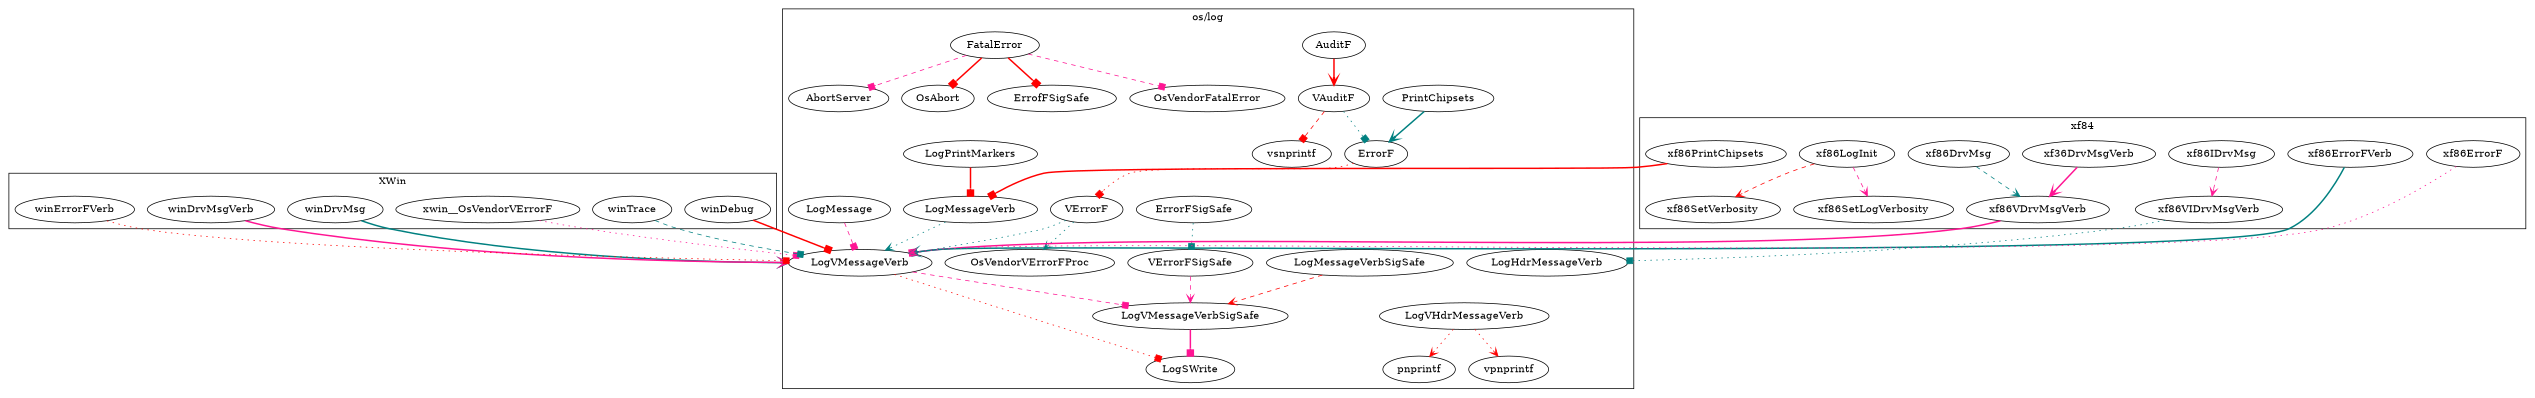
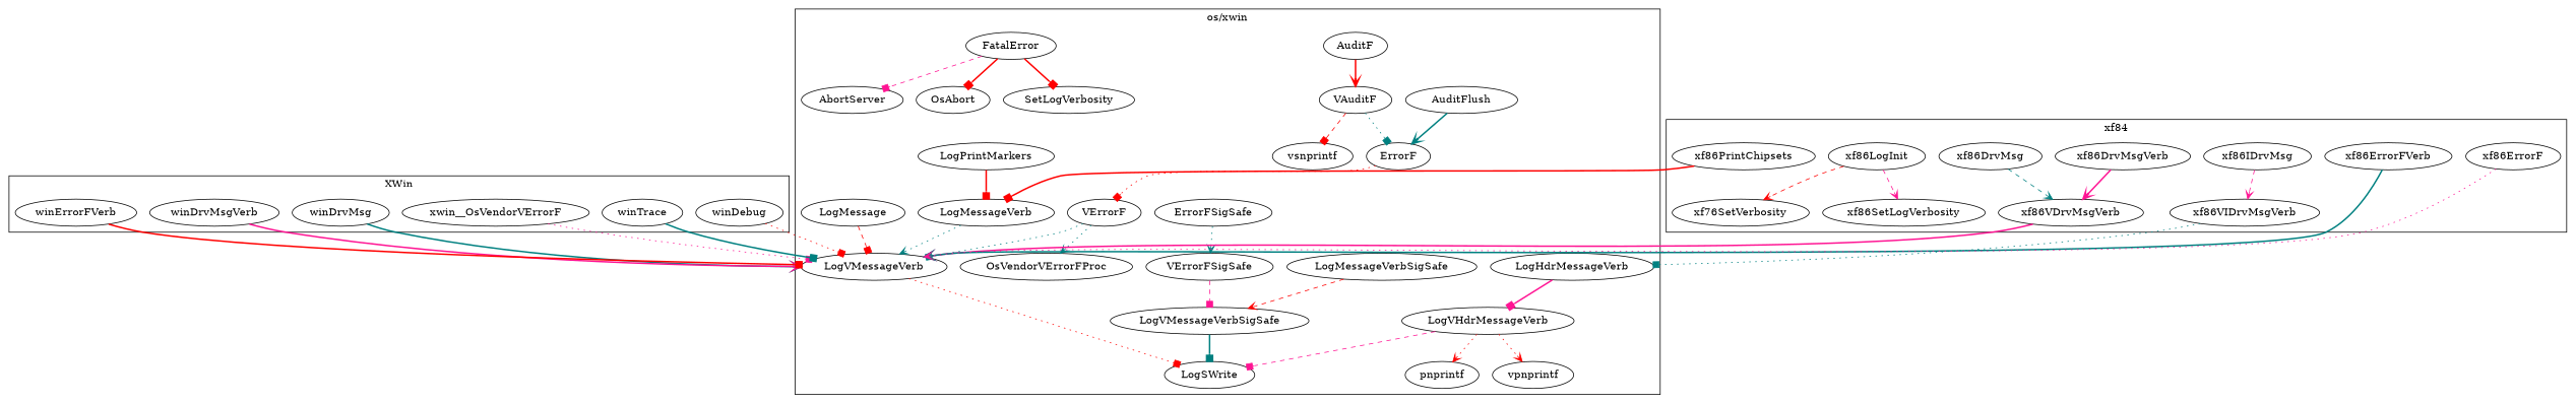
  digraph {
    edge [arrowhead=box color=red style=bold]
    LogMessage
    LogVMessageVerb
    LogSWrite
    LogVMessageVerbSigSafe
    LogMessageVerb
    LogMessageVerbSigSafe
    LogVHdrMessageVerb
    vpnprintf
    pnprintf
    LogHdrMessageVerb
    VAuditF
    ErrorF
    vsnprintf
    VErrorF
-   AuditFlush [label=PrintChipsets]
+   AuditFlush
    AuditF
    FatalError
-   ErrofFSigSafe
+   ErrofFSigSafe [label=SetLogVerbosity]
    VErrorFSigSafe
-   OsVendorFatalError
    AbortServer
    OsAbort
    OsVendorVErrorFProc
    ErrorFSigSafe
    LogPrintMarkers
    xwin__OsVendorVErrorF
    winDrvMsg
    winDrvMsgVerb
    winErrorFVerb
    winDebug
    winTrace
    xf86VDrvMsgVerb
-   xf86DrvMsgVerb [label=xf36DrvMsgVerb]
+   xf86DrvMsgVerb
    xf86IDrvMsg
    xf86VIDrvMsgVerb
    xf86DrvMsg
    xf86ErrorFVerb
    xf86ErrorF
    xf86LogInit
-   xf86SetVerbosity
+   xf86SetVerbosity [label=xf76SetVerbosity]
    xf86SetLogVerbosity
    xf86PrintChipsets
    subgraph cluster_1 {
-     label="os/log"
+     label="os/xwin"
      LogMessage
      LogVMessageVerb
      LogSWrite
      LogVMessageVerbSigSafe
      LogMessageVerb
      LogMessageVerbSigSafe
      LogVHdrMessageVerb
      vpnprintf
      pnprintf
      LogHdrMessageVerb
      VAuditF
      ErrorF
      vsnprintf
      VErrorF
      AuditFlush
      AuditF
      FatalError
      ErrofFSigSafe
      VErrorFSigSafe
-     OsVendorFatalError
      AbortServer
      OsAbort
      OsVendorVErrorFProc
      ErrorFSigSafe
      LogPrintMarkers
    }
    subgraph cluster_2 {
      label=XWin
      xwin__OsVendorVErrorF
      winDrvMsg
      winDrvMsgVerb
      winErrorFVerb
      winDebug
      winTrace
    }
    subgraph cluster_3 {
      label=xf84
      xf86VDrvMsgVerb
      xf86DrvMsgVerb
      xf86IDrvMsg
      xf86VIDrvMsgVerb
      xf86DrvMsg
      xf86ErrorFVerb
      xf86ErrorF
      xf86LogInit
      xf86SetVerbosity
      xf86SetLogVerbosity
      xf86PrintChipsets
    }
-   LogMessage -> LogVMessageVerb [color=deeppink style=dashed]
+   LogMessage -> LogVMessageVerb [style=dashed]
    LogVMessageVerb -> LogSWrite [style=dotted]
-   LogVMessageVerb -> LogVMessageVerbSigSafe [color=deeppink style=dashed]
-   LogVMessageVerbSigSafe -> LogSWrite [color=deeppink]
+   LogVMessageVerbSigSafe -> LogSWrite [color=teal]
    LogMessageVerb -> LogVMessageVerb [arrowhead=vee color=teal style=dotted]
    LogMessageVerbSigSafe -> LogVMessageVerbSigSafe [arrowhead=vee style=dashed]
+   LogVHdrMessageVerb -> LogSWrite [color=deeppink style=dashed]
    LogVHdrMessageVerb -> vpnprintf [arrowhead=vee style=dotted]
    LogVHdrMessageVerb -> pnprintf [arrowhead=vee style=dotted]
+   LogHdrMessageVerb -> LogVHdrMessageVerb [color=deeppink]
    VAuditF -> ErrorF [color=teal style=dotted]
    VAuditF -> vsnprintf [style=dashed]
    ErrorF -> VErrorF [style=dotted]
    VErrorF -> LogVMessageVerb [color=teal style=dotted]
    VErrorF -> OsVendorVErrorFProc [arrowhead=vee color=teal style=dotted]
    AuditFlush -> ErrorF [arrowhead=vee color=teal]
    AuditF -> VAuditF [arrowhead=vee]
    FatalError -> ErrofFSigSafe
-   FatalError -> OsVendorFatalError [color=deeppink style=dashed]
    FatalError -> AbortServer [color=deeppink style=dashed]
    FatalError -> OsAbort
-   VErrorFSigSafe -> LogVMessageVerbSigSafe [arrowhead=vee color=deeppink style=dashed]
-   ErrorFSigSafe -> VErrorFSigSafe [color=teal style=dotted]
+   VErrorFSigSafe -> LogVMessageVerbSigSafe [color=deeppink style=dashed]
+   ErrorFSigSafe -> VErrorFSigSafe [arrowhead=vee color=teal style=dotted]
    LogPrintMarkers -> LogMessageVerb
    xwin__OsVendorVErrorF -> LogVMessageVerb [color=deeppink style=dotted]
    winDrvMsg -> LogVMessageVerb [arrowhead=vee color=teal]
    winDrvMsgVerb -> LogVMessageVerb [arrowhead=vee color=deeppink]
-   winErrorFVerb -> LogVMessageVerb [style=dotted]
-   winDebug -> LogVMessageVerb
-   winTrace -> LogVMessageVerb [color=teal style=dashed]
-   xf86VDrvMsgVerb -> LogVMessageVerb [color=deeppink]
+   winErrorFVerb -> LogVMessageVerb
+   winDebug -> LogVMessageVerb [style=dotted]
+   winTrace -> LogVMessageVerb [color=teal]
+   xf86VDrvMsgVerb -> LogVMessageVerb [arrowhead=vee color=deeppink]
    xf86DrvMsgVerb -> xf86VDrvMsgVerb [arrowhead=vee color=deeppink]
    xf86IDrvMsg -> xf86VIDrvMsgVerb [arrowhead=vee color=deeppink style=dashed]
    xf86VIDrvMsgVerb -> LogHdrMessageVerb [color=teal style=dotted]
    xf86DrvMsg -> xf86VDrvMsgVerb [arrowhead=vee color=teal style=dashed]
    xf86ErrorFVerb -> LogVMessageVerb [arrowhead=vee color=teal]
    xf86ErrorF -> LogVMessageVerb [arrowhead=vee color=deeppink style=dotted]
    xf86LogInit -> xf86SetVerbosity [arrowhead=vee style=dashed]
    xf86LogInit -> xf86SetLogVerbosity [arrowhead=vee color=deeppink style=dashed]
    xf86PrintChipsets -> LogMessageVerb
  }
